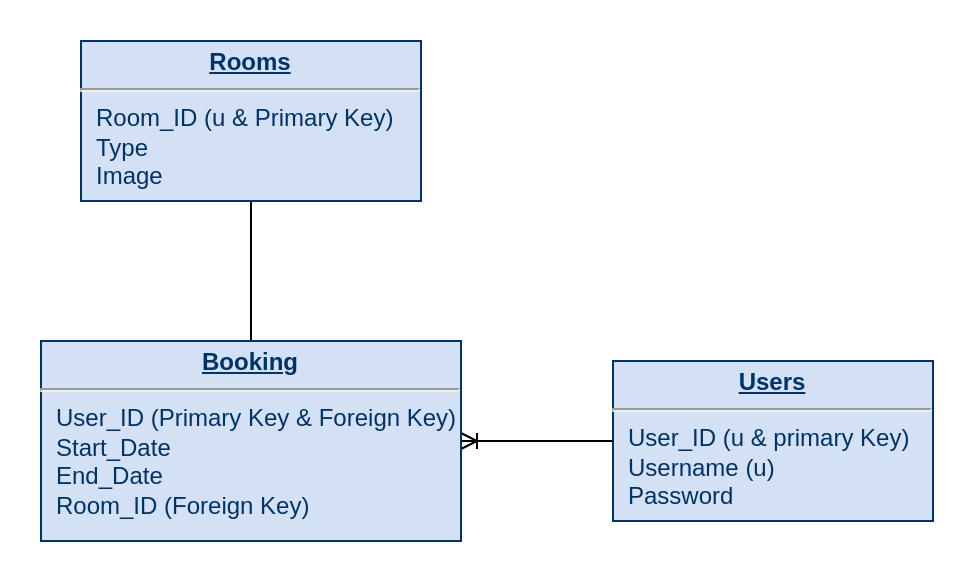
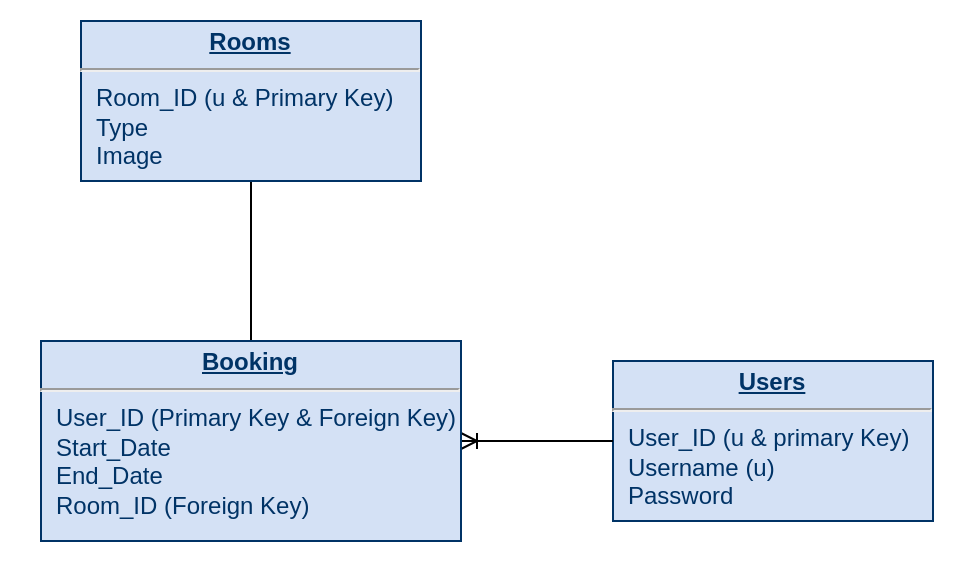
  <mxCell id="0" />
  <mxCell id="1" parent="0" />
  <mxCell id="2" value="&lt;p style=&quot;margin: 0px; margin-top: 4px; text-align: center; text-decoration: underline;&quot;&gt;&lt;strong&gt;Users&lt;/strong&gt;&lt;/p&gt;&lt;hr&gt;&lt;p style=&quot;margin: 0px; margin-left: 8px;&quot;&gt;User_ID (u &amp;amp; primary Key)&lt;/p&gt;&lt;p style=&quot;margin: 0px; margin-left: 8px;&quot;&gt;Username (u)&lt;/p&gt;&lt;p style=&quot;margin: 0px; margin-left: 8px;&quot;&gt;Password&amp;nbsp;&lt;/p&gt;" style="verticalAlign=top;align=left;overflow=fill;fontSize=12;fontFamily=Helvetica;html=1;strokeColor=#003366;shadow=0;fillColor=#D4E1F5;fontColor=#003366" parent="1" vertex="1"><mxGeometry x="306" y="180" width="160" height="80" as="geometry" /></mxCell>
  <mxCell id="3" style="edgeStyle=orthogonalEdgeStyle;rounded=0;orthogonalLoop=1;jettySize=auto;html=1;exitX=0.5;exitY=1;exitDx=0;exitDy=0;entryX=0.5;entryY=0;entryDx=0;entryDy=0;startArrow=none;startFill=0;endArrow=none;endFill=0;" edge="1" parent="1" source="4" target="6"><mxGeometry relative="1" as="geometry" /></mxCell>
- <mxCell id="4" value="&lt;p style=&quot;margin: 0px; margin-top: 4px; text-align: center; text-decoration: underline;&quot;&gt;&lt;b&gt;Rooms&lt;/b&gt;&lt;/p&gt;&lt;hr&gt;&lt;p style=&quot;margin: 0px; margin-left: 8px;&quot;&gt;Room_ID (u &amp;amp; Primary Key)&lt;/p&gt;&lt;p style=&quot;margin: 0px; margin-left: 8px;&quot;&gt;Type&lt;/p&gt;&lt;p style=&quot;margin: 0px; margin-left: 8px;&quot;&gt;Image&lt;/p&gt;" style="verticalAlign=top;align=left;overflow=fill;fontSize=12;fontFamily=Helvetica;html=1;strokeColor=#003366;shadow=0;fillColor=#D4E1F5;fontColor=#003366" parent="1" vertex="1"><mxGeometry x="40" y="20" width="170" height="80" as="geometry" /></mxCell>
+ <mxCell id="4" value="&lt;p style=&quot;margin: 0px; margin-top: 4px; text-align: center; text-decoration: underline;&quot;&gt;&lt;b&gt;Rooms&lt;/b&gt;&lt;/p&gt;&lt;hr&gt;&lt;p style=&quot;margin: 0px; margin-left: 8px;&quot;&gt;Room_ID (u &amp;amp; Primary Key)&lt;/p&gt;&lt;p style=&quot;margin: 0px; margin-left: 8px;&quot;&gt;Type&lt;/p&gt;&lt;p style=&quot;margin: 0px; margin-left: 8px;&quot;&gt;Image&lt;/p&gt;" style="verticalAlign=top;align=left;overflow=fill;fontSize=12;fontFamily=Helvetica;html=1;strokeColor=#003366;shadow=0;fillColor=#D4E1F5;fontColor=#003366" parent="1" vertex="1"><mxGeometry x="40" y="10" width="170" height="80" as="geometry" /></mxCell>
  <mxCell id="5" style="edgeStyle=orthogonalEdgeStyle;rounded=0;orthogonalLoop=1;jettySize=auto;html=1;exitX=1;exitY=0.5;exitDx=0;exitDy=0;entryX=0;entryY=0.5;entryDx=0;entryDy=0;endArrow=none;endFill=0;startArrow=ERoneToMany;startFill=0;" edge="1" parent="1" source="6" target="2"><mxGeometry relative="1" as="geometry" /></mxCell>
  <mxCell id="6" value="&lt;p style=&quot;margin: 0px; margin-top: 4px; text-align: center; text-decoration: underline;&quot;&gt;&lt;b&gt;Booking&lt;/b&gt;&lt;/p&gt;&lt;hr&gt;&lt;p style=&quot;margin: 0px; margin-left: 8px;&quot;&gt;User_ID (Primary Key &amp;amp; Foreign Key)&lt;/p&gt;&lt;p style=&quot;margin: 0px; margin-left: 8px;&quot;&gt;Start_Date&amp;nbsp;&lt;/p&gt;&lt;p style=&quot;margin: 0px; margin-left: 8px;&quot;&gt;End_Date&lt;/p&gt;&lt;p style=&quot;margin: 0px; margin-left: 8px;&quot;&gt;Room_ID (Foreign Key)&lt;/p&gt;" style="verticalAlign=top;align=left;overflow=fill;fontSize=12;fontFamily=Helvetica;html=1;strokeColor=#003366;shadow=0;fillColor=#D4E1F5;fontColor=#003366" vertex="1" parent="1"><mxGeometry x="20" y="170" width="210" height="100" as="geometry" /></mxCell>
